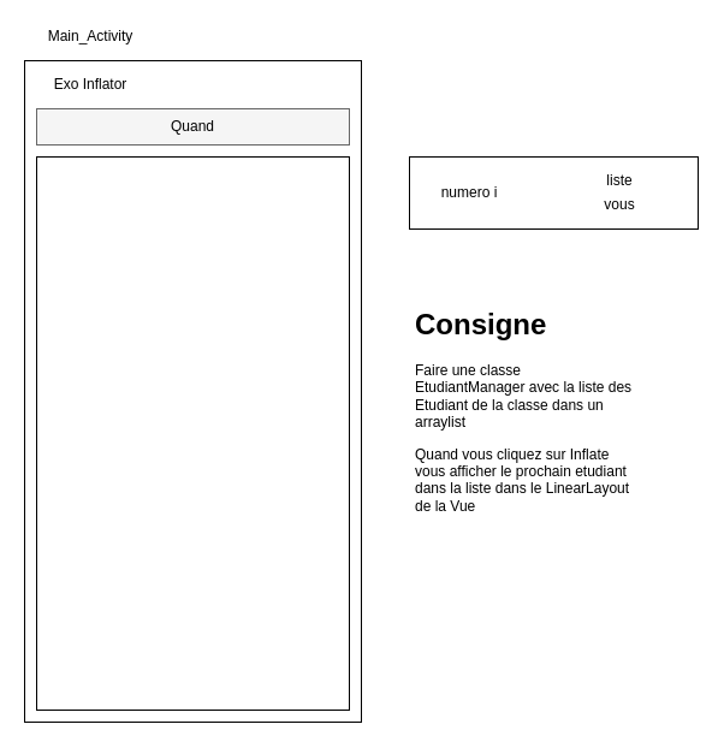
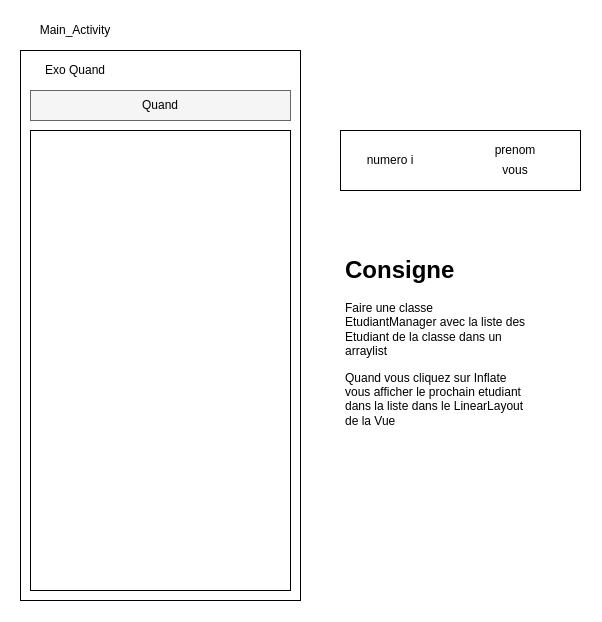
  <mxCell id="0" />
  <mxCell id="1" parent="0" />
  <mxCell id="2" value="" style="rounded=0;whiteSpace=wrap;html=1;" vertex="1" parent="1"><mxGeometry x="20" y="50" width="280" height="550" as="geometry" /></mxCell>
- <mxCell id="3" value="Exo Inflator" style="text;html=1;strokeColor=none;fillColor=none;align=center;verticalAlign=middle;whiteSpace=wrap;rounded=0;" vertex="1" parent="1"><mxGeometry x="30" y="60" width="90" height="20" as="geometry" /></mxCell>
+ <mxCell id="3" value="Exo Quand" style="text;html=1;strokeColor=none;fillColor=none;align=center;verticalAlign=middle;whiteSpace=wrap;rounded=0;" vertex="1" parent="1"><mxGeometry x="30" y="60" width="90" height="20" as="geometry" /></mxCell>
  <mxCell id="4" value="" style="rounded=0;whiteSpace=wrap;html=1;fillColor=#f5f5f5;strokeColor=#666666;fontColor=#333333;" vertex="1" parent="1"><mxGeometry x="30" y="90" width="260" height="30" as="geometry" /></mxCell>
  <mxCell id="5" value="Quand" style="text;html=1;strokeColor=none;fillColor=none;align=center;verticalAlign=middle;whiteSpace=wrap;rounded=0;" vertex="1" parent="1"><mxGeometry x="140" y="95" width="40" height="20" as="geometry" /></mxCell>
  <mxCell id="6" value="" style="rounded=0;whiteSpace=wrap;html=1;" vertex="1" parent="1"><mxGeometry x="30" y="130" width="260" height="460" as="geometry" /></mxCell>
  <mxCell id="7" value="" style="rounded=0;whiteSpace=wrap;html=1;" vertex="1" parent="1"><mxGeometry x="340" y="130" width="240" height="60" as="geometry" /></mxCell>
  <mxCell id="8" value="numero i" style="text;html=1;strokeColor=none;fillColor=none;align=center;verticalAlign=middle;whiteSpace=wrap;rounded=0;" vertex="1" parent="1"><mxGeometry x="360" y="150" width="60" height="20" as="geometry" /></mxCell>
- <mxCell id="9" value="liste" style="text;html=1;strokeColor=none;fillColor=none;align=center;verticalAlign=middle;whiteSpace=wrap;rounded=0;" vertex="1" parent="1"><mxGeometry x="460" y="140" width="110" height="20" as="geometry" /></mxCell>
+ <mxCell id="9" value="prenom" style="text;html=1;strokeColor=none;fillColor=none;align=center;verticalAlign=middle;whiteSpace=wrap;rounded=0;" vertex="1" parent="1"><mxGeometry x="460" y="140" width="110" height="20" as="geometry" /></mxCell>
  <mxCell id="10" value="vous" style="text;html=1;strokeColor=none;fillColor=none;align=center;verticalAlign=middle;whiteSpace=wrap;rounded=0;" vertex="1" parent="1"><mxGeometry x="460" y="160" width="110" height="20" as="geometry" /></mxCell>
  <mxCell id="11" value="Main_Activity" style="text;html=1;strokeColor=none;fillColor=none;align=center;verticalAlign=middle;whiteSpace=wrap;rounded=0;" vertex="1" parent="1"><mxGeometry x="30" y="20" width="90" height="20" as="geometry" /></mxCell>
  <mxCell id="12" value="&lt;h1&gt;Consigne&lt;/h1&gt;&lt;p&gt;Faire une classe EtudiantManager avec la liste des Etudiant de la classe dans un arraylist&lt;/p&gt;&lt;p&gt;Quand vous cliquez sur Inflate vous afficher le prochain etudiant dans la liste dans le LinearLayout de la Vue&lt;/p&gt;" style="text;html=1;strokeColor=none;fillColor=none;spacing=5;spacingTop=-20;whiteSpace=wrap;overflow=hidden;rounded=0;" vertex="1" parent="1"><mxGeometry x="340" y="250" width="190" height="190" as="geometry" /></mxCell>
